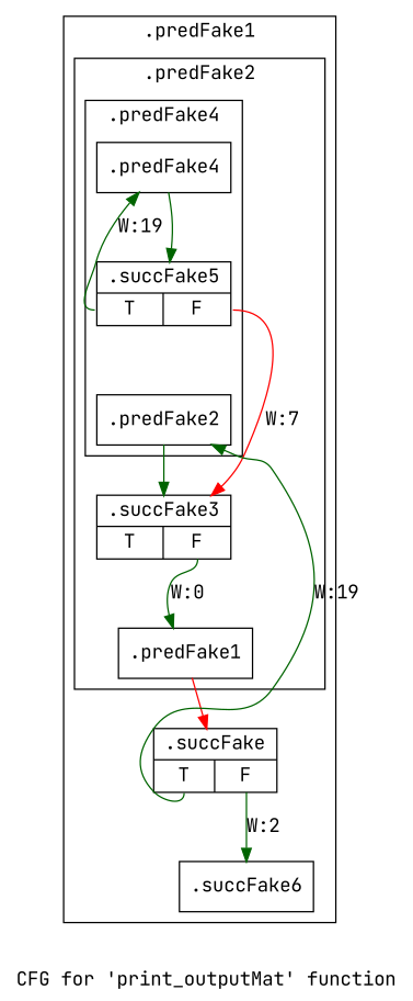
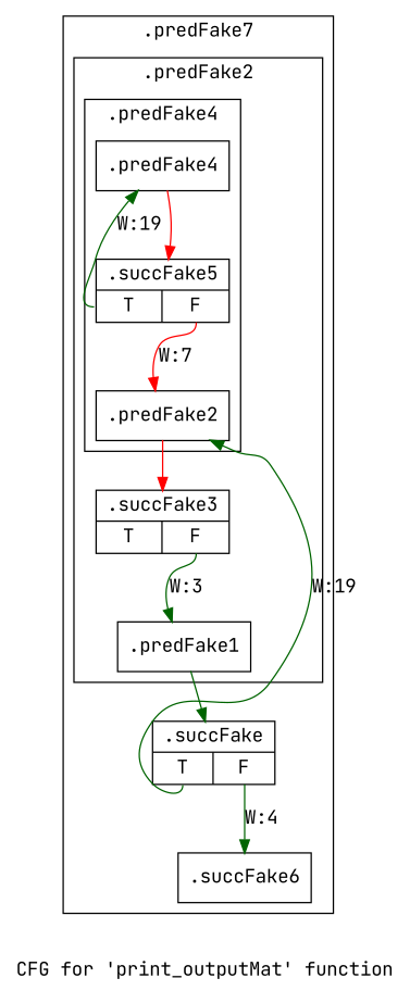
  digraph {
    fontname="JetBrains Mono"
    label="CFG for 'print_outputMat' function"
    node [filename="../../../../../Sources/conv/tb_conv.cpp" fontname="JetBrains Mono" linenumber=62 shape=record]
    edge [color=darkgreen execusionnum=2 filename="../../../../../Sources/conv/tb_conv.cpp" fontname="JetBrains Mono"]
    n1 [label="{.predFake4}"]
    n2 [label="{.succFake5|{<s0>T|<s1>F}}"]
    n3 [label="{.predFake2}" linenumber=61]
    n4 [label="{.predFake1}" linenumber=60]
    n5 [label="{.succFake3|{<s0>T|<s1>F}}" linenumber=61]
    n6 [label="{.succFake|{<s0>T|<s1>F}}" linenumber=60]
    n7 [label="{.succFake6}" linenumber=69]
    subgraph cluster_1 {
      invocationtime=1
-     label=".predFake1"
+     label=".predFake7"
      tripcount=2
      n6
      n7
      subgraph cluster_2 {
        invocationtime=3
        label=".predFake2"
        tripcount=6
        n4
        n5
        subgraph cluster_3 {
          invocationtime=7
          label=".predFake4"
          tripcount=18
          n1
          n2
          n3
        }
      }
    }
-   n1 -> n2 [execusionnum=24]
+   n1 -> n2 [color=red execusionnum=24]
    n2 -> n1 [execusionnum=18 label="W:19" tailport=s0]
-   n2 -> n5 [color=red execusionnum=6 label="W:7" tailport=s1]
-   n3 -> n5 [execusionnum=8]
-   n4 -> n6 [color=red execusionnum=3]
-   n5 -> n4 [label="W:0" tailport=s1]
+   n2 -> n3 [color=red execusionnum=6 label="W:7" tailport=s1]
+   n3 -> n5 [color=red execusionnum=8]
+   n4 -> n6 [execusionnum=3]
+   n5 -> n4 [label="W:3" tailport=s1]
    n6 -> n3 [label="W:19" tailport=s0]
-   n6 -> n7 [execusionnum=1 label="W:2" tailport=s1]
+   n6 -> n7 [execusionnum=1 label="W:4" tailport=s1]
  }
